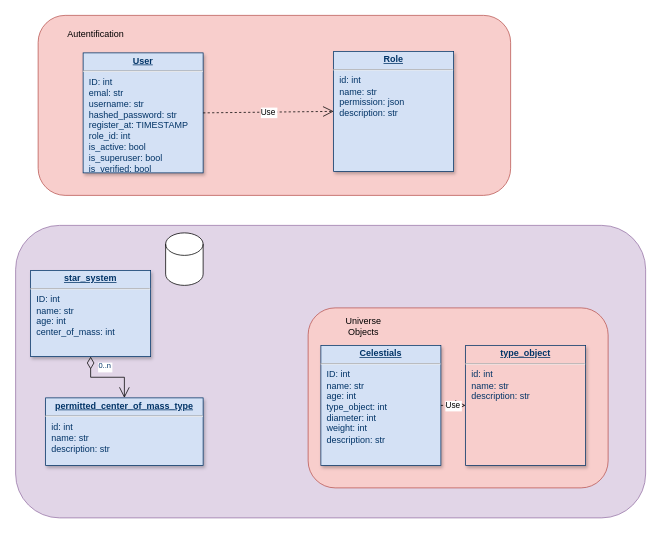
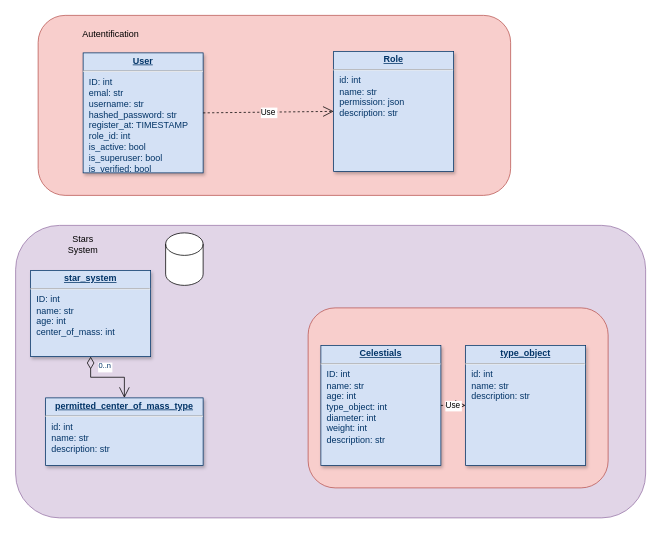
  <mxCell id="0" />
  <mxCell id="1" parent="0" />
  <mxCell id="2" value="" style="rounded=1;whiteSpace=wrap;html=1;fillColor=#e1d5e7;strokeColor=#9673a6;" vertex="1" parent="1"><mxGeometry x="20" y="300" width="840" height="390" as="geometry" /></mxCell>
  <mxCell id="3" value="" style="rounded=1;whiteSpace=wrap;html=1;fillColor=#f8cecc;strokeColor=#b85450;" vertex="1" parent="1"><mxGeometry x="50" y="20" width="630" height="240" as="geometry" /></mxCell>
  <mxCell id="4" value="&lt;p style=&quot;margin: 0px; margin-top: 4px; text-align: center; text-decoration: underline;&quot;&gt;&lt;strong&gt;User&lt;br&gt;&lt;/strong&gt;&lt;/p&gt;&lt;hr&gt;&lt;p style=&quot;margin: 0px; margin-left: 8px;&quot;&gt;ID: int&lt;br&gt;&lt;/p&gt;&lt;p style=&quot;margin: 0px; margin-left: 8px;&quot;&gt;emal: str&lt;/p&gt;&lt;p style=&quot;margin: 0px; margin-left: 8px;&quot;&gt;username: str&lt;br&gt;&lt;/p&gt;&lt;p style=&quot;margin: 0px; margin-left: 8px;&quot;&gt;hashed_password: str&lt;/p&gt;&lt;p style=&quot;margin: 0px; margin-left: 8px;&quot;&gt;register_at: TIMESTAMP&lt;/p&gt;&lt;p style=&quot;margin: 0px; margin-left: 8px;&quot;&gt;role_id: int&lt;/p&gt;&lt;p style=&quot;margin: 0px; margin-left: 8px;&quot;&gt;is_active: bool&lt;/p&gt;&lt;p style=&quot;margin: 0px; margin-left: 8px;&quot;&gt;is_superuser: bool&lt;/p&gt;&lt;p style=&quot;margin: 0px; margin-left: 8px;&quot;&gt;is_verified: bool&lt;/p&gt;" style="verticalAlign=top;align=left;overflow=fill;fontSize=12;fontFamily=Helvetica;html=1;strokeColor=#003366;shadow=1;fillColor=#D4E1F5;fontColor=#003366" vertex="1" parent="1"><mxGeometry x="110" y="70" width="160" height="160" as="geometry" /></mxCell>
  <mxCell id="5" value="&lt;p style=&quot;margin: 0px; margin-top: 4px; text-align: center; text-decoration: underline;&quot;&gt;&lt;strong&gt;Role&lt;br&gt;&lt;/strong&gt;&lt;/p&gt;&lt;hr&gt;&lt;p style=&quot;margin: 0px; margin-left: 8px;&quot;&gt;id: int&lt;br&gt;&lt;/p&gt;&lt;p style=&quot;margin: 0px; margin-left: 8px;&quot;&gt;name: str&lt;br&gt;&lt;/p&gt;&lt;p style=&quot;margin: 0px; margin-left: 8px;&quot;&gt;permission: json&lt;/p&gt;&lt;p style=&quot;margin: 0px; margin-left: 8px;&quot;&gt;description: str&lt;br&gt;&lt;/p&gt;" style="verticalAlign=top;align=left;overflow=fill;fontSize=12;fontFamily=Helvetica;html=1;strokeColor=#003366;shadow=1;fillColor=#D4E1F5;fontColor=#003366" vertex="1" parent="1"><mxGeometry x="444" y="68" width="160" height="160" as="geometry" /></mxCell>
- <mxCell id="6" value="Autentification" style="text;html=1;strokeColor=none;fillColor=none;align=center;verticalAlign=middle;whiteSpace=wrap;rounded=0;" vertex="1" parent="1"><mxGeometry x="97" y="30" width="60" height="30" as="geometry" /></mxCell>
+ <mxCell id="6" value="Autentification" style="text;html=1;strokeColor=none;fillColor=none;align=center;verticalAlign=middle;whiteSpace=wrap;rounded=0;" vertex="1" parent="1"><mxGeometry x="117" y="30" width="60" height="30" as="geometry" /></mxCell>
  <mxCell id="7" value="" style="rounded=1;whiteSpace=wrap;html=1;fillColor=#f8cecc;strokeColor=#b85450;" vertex="1" parent="1"><mxGeometry x="410" y="410" width="400" height="240" as="geometry" /></mxCell>
  <mxCell id="8" value="&lt;p style=&quot;margin: 0px; margin-top: 4px; text-align: center; text-decoration: underline;&quot;&gt;&lt;strong&gt;Celestials&lt;br&gt;&lt;/strong&gt;&lt;/p&gt;&lt;hr&gt;&lt;p style=&quot;margin: 0px; margin-left: 8px;&quot;&gt;ID: int&lt;br&gt;&lt;/p&gt;&lt;p style=&quot;margin: 0px; margin-left: 8px;&quot;&gt;name: str&lt;/p&gt;&lt;p style=&quot;margin: 0px; margin-left: 8px;&quot;&gt;age: int&lt;br&gt;&lt;/p&gt;&lt;p style=&quot;margin: 0px; margin-left: 8px;&quot;&gt;type_object: int&lt;br&gt;&lt;/p&gt;&lt;p style=&quot;margin: 0px; margin-left: 8px;&quot;&gt;diameter: int&lt;br&gt;&lt;/p&gt;&lt;p style=&quot;margin: 0px; margin-left: 8px;&quot;&gt;weight: int&lt;br&gt;&lt;/p&gt;&lt;p style=&quot;margin: 0px; margin-left: 8px;&quot;&gt;description: str&lt;br&gt;&lt;/p&gt;" style="verticalAlign=top;align=left;overflow=fill;fontSize=12;fontFamily=Helvetica;html=1;strokeColor=#003366;shadow=1;fillColor=#D4E1F5;fontColor=#003366" vertex="1" parent="1"><mxGeometry x="427" y="460" width="160" height="160" as="geometry" /></mxCell>
- <mxCell id="9" value="&lt;p style=&quot;margin: 0px; margin-top: 4px; text-align: center; text-decoration: underline;&quot;&gt;&lt;strong&gt;type_object&lt;br&gt;&lt;/strong&gt;&lt;/p&gt;&lt;hr&gt;&lt;p style=&quot;margin: 0px; margin-left: 8px;&quot;&gt;id: int&lt;br&gt;&lt;/p&gt;&lt;p style=&quot;margin: 0px; margin-left: 8px;&quot;&gt;name: str&lt;br&gt;&lt;/p&gt;&lt;p style=&quot;margin: 0px; margin-left: 8px;&quot;&gt;description: str&lt;br&gt;&lt;/p&gt;" style="verticalAlign=top;align=left;overflow=fill;fontSize=12;fontFamily=Helvetica;html=1;strokeColor=#003366;shadow=1;fillColor=#f8cecc;fontColor=#003366;" vertex="1" parent="1"><mxGeometry x="620" y="460" width="160" height="160" as="geometry" /></mxCell>
- <mxCell id="10" value="Universe Objects" style="text;html=1;strokeColor=none;fillColor=none;align=center;verticalAlign=middle;whiteSpace=wrap;rounded=0;" vertex="1" parent="1"><mxGeometry x="454" y="420" width="60" height="30" as="geometry" /></mxCell>
+ <mxCell id="9" value="&lt;p style=&quot;margin: 0px; margin-top: 4px; text-align: center; text-decoration: underline;&quot;&gt;&lt;strong&gt;type_object&lt;br&gt;&lt;/strong&gt;&lt;/p&gt;&lt;hr&gt;&lt;p style=&quot;margin: 0px; margin-left: 8px;&quot;&gt;id: int&lt;br&gt;&lt;/p&gt;&lt;p style=&quot;margin: 0px; margin-left: 8px;&quot;&gt;name: str&lt;br&gt;&lt;/p&gt;&lt;p style=&quot;margin: 0px; margin-left: 8px;&quot;&gt;description: str&lt;br&gt;&lt;/p&gt;" style="verticalAlign=top;align=left;overflow=fill;fontSize=12;fontFamily=Helvetica;html=1;strokeColor=#003366;shadow=1;fillColor=#D4E1F5;fontColor=#003366" vertex="1" parent="1"><mxGeometry x="620" y="460" width="160" height="160" as="geometry" /></mxCell>
  <mxCell id="11" value="&lt;p style=&quot;margin: 0px; margin-top: 4px; text-align: center; text-decoration: underline;&quot;&gt;&lt;strong&gt;star_system&lt;br&gt;&lt;/strong&gt;&lt;/p&gt;&lt;hr&gt;&lt;p style=&quot;margin: 0px; margin-left: 8px;&quot;&gt;ID: int&lt;br&gt;&lt;/p&gt;&lt;p style=&quot;margin: 0px; margin-left: 8px;&quot;&gt;name: str&lt;/p&gt;&lt;p style=&quot;margin: 0px; margin-left: 8px;&quot;&gt;age: int&lt;br&gt;&lt;/p&gt;&lt;p style=&quot;margin: 0px; margin-left: 8px;&quot;&gt;center_of_mass: int&lt;br&gt;&lt;/p&gt;" style="verticalAlign=top;align=left;overflow=fill;fontSize=12;fontFamily=Helvetica;html=1;strokeColor=#003366;shadow=1;fillColor=#D4E1F5;fontColor=#003366" vertex="1" parent="1"><mxGeometry x="40" y="360" width="160" height="115" as="geometry" /></mxCell>
  <mxCell id="12" value="&lt;p style=&quot;margin: 0px; margin-top: 4px; text-align: center; text-decoration: underline;&quot;&gt;&lt;strong&gt;permitted_center_of_mass_type&lt;br&gt;&lt;/strong&gt;&lt;/p&gt;&lt;hr&gt;&lt;p style=&quot;margin: 0px; margin-left: 8px;&quot;&gt;id: int&lt;br&gt;&lt;/p&gt;&lt;p style=&quot;margin: 0px; margin-left: 8px;&quot;&gt;name: str&lt;br&gt;&lt;/p&gt;&lt;p style=&quot;margin: 0px; margin-left: 8px;&quot;&gt;description: str&lt;br&gt;&lt;/p&gt;" style="verticalAlign=top;align=left;overflow=fill;fontSize=12;fontFamily=Helvetica;html=1;strokeColor=#003366;shadow=1;fillColor=#D4E1F5;fontColor=#003366" vertex="1" parent="1"><mxGeometry x="60" y="530" width="210" height="90" as="geometry" /></mxCell>
  <mxCell id="13" value="" style="endArrow=open;endSize=12;startArrow=diamondThin;startSize=14;startFill=0;edgeStyle=orthogonalEdgeStyle;rounded=0" edge="1" parent="1" source="11" target="12"><mxGeometry x="519.36" y="180" as="geometry"><mxPoint x="310" y="324.5" as="sourcePoint" /><mxPoint x="519" y="602.5" as="targetPoint" /></mxGeometry></mxCell>
  <mxCell id="14" value="0..n" style="resizable=0;align=left;verticalAlign=top;labelBackgroundColor=#ffffff;fontSize=10;strokeColor=#003366;shadow=1;fillColor=#D4E1F5;fontColor=#003366" connectable="0" vertex="1" parent="13"><mxGeometry x="-1" relative="1" as="geometry"><mxPoint x="8.92" as="offset" /></mxGeometry></mxCell>
+ <mxCell id="15" value="Stars System" style="text;html=1;strokeColor=none;fillColor=none;align=center;verticalAlign=middle;whiteSpace=wrap;rounded=0;" vertex="1" parent="1"><mxGeometry x="80" y="310" width="60" height="30" as="geometry" /></mxCell>
  <mxCell id="16" value="Use" style="endArrow=open;endSize=12;dashed=1;entryX=0;entryY=0.5;entryDx=0;entryDy=0;exitX=1;exitY=0.5;exitDx=0;exitDy=0;" edge="1" parent="1" source="4" target="5"><mxGeometry x="430" y="50" as="geometry"><mxPoint x="395" y="-30.42" as="sourcePoint" /><mxPoint x="274" y="-30.42" as="targetPoint" /></mxGeometry></mxCell>
  <mxCell id="17" value="Use" style="endArrow=open;endSize=12;dashed=1" edge="1" parent="1" source="8" target="9"><mxGeometry x="430" y="50" as="geometry"><mxPoint x="681" y="590" as="sourcePoint" /><mxPoint x="560" y="590" as="targetPoint" /><Array as="points" /></mxGeometry></mxCell>
  <mxCell id="18" value="" style="shape=cylinder3;whiteSpace=wrap;html=1;boundedLbl=1;backgroundOutline=1;size=15;" vertex="1" parent="1"><mxGeometry x="220" y="310" width="50" height="70" as="geometry" /></mxCell>
